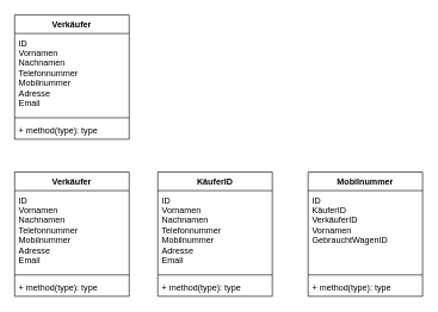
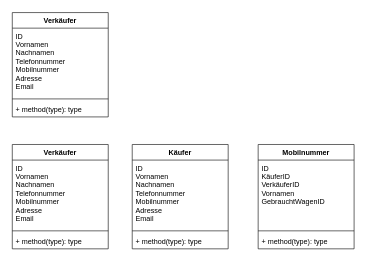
  <mxCell id="0" />
  <mxCell id="1" parent="0" />
  <mxCell id="2" value="Verkäufer" style="swimlane;fontStyle=1;align=center;verticalAlign=top;childLayout=stackLayout;horizontal=1;startSize=26;horizontalStack=0;resizeParent=1;resizeParentMax=0;resizeLast=0;collapsible=1;marginBottom=0;" vertex="1" parent="1"><mxGeometry x="20" y="240" width="160" height="174" as="geometry" /></mxCell>
  <mxCell id="3" value="ID&#10;Vornamen&#10;Nachnamen&#10;Telefonnummer&#10;Mobilnummer&#10;Adresse&#10;Email&#10;" style="text;strokeColor=none;fillColor=none;align=left;verticalAlign=top;spacingLeft=4;spacingRight=4;overflow=hidden;rotatable=0;points=[[0,0.5],[1,0.5]];portConstraint=eastwest;" vertex="1" parent="2"><mxGeometry y="26" width="160" height="114" as="geometry" /></mxCell>
  <mxCell id="4" value="" style="line;strokeWidth=1;fillColor=none;align=left;verticalAlign=middle;spacingTop=-1;spacingLeft=3;spacingRight=3;rotatable=0;labelPosition=right;points=[];portConstraint=eastwest;" vertex="1" parent="2"><mxGeometry y="140" width="160" height="8" as="geometry" /></mxCell>
  <mxCell id="5" value="+ method(type): type" style="text;strokeColor=none;fillColor=none;align=left;verticalAlign=top;spacingLeft=4;spacingRight=4;overflow=hidden;rotatable=0;points=[[0,0.5],[1,0.5]];portConstraint=eastwest;" vertex="1" parent="2"><mxGeometry y="148" width="160" height="26" as="geometry" /></mxCell>
- <mxCell id="6" value="KäuferID" style="swimlane;fontStyle=1;align=center;verticalAlign=top;childLayout=stackLayout;horizontal=1;startSize=26;horizontalStack=0;resizeParent=1;resizeParentMax=0;resizeLast=0;collapsible=1;marginBottom=0;" vertex="1" parent="1"><mxGeometry x="220" y="240" width="160" height="174" as="geometry" /></mxCell>
+ <mxCell id="6" value="Käufer" style="swimlane;fontStyle=1;align=center;verticalAlign=top;childLayout=stackLayout;horizontal=1;startSize=26;horizontalStack=0;resizeParent=1;resizeParentMax=0;resizeLast=0;collapsible=1;marginBottom=0;" vertex="1" parent="1"><mxGeometry x="220" y="240" width="160" height="174" as="geometry" /></mxCell>
  <mxCell id="7" value="ID&#10;Vornamen&#10;Nachnamen&#10;Telefonnummer&#10;Mobilnummer&#10;Adresse&#10;Email&#10;" style="text;strokeColor=none;fillColor=none;align=left;verticalAlign=top;spacingLeft=4;spacingRight=4;overflow=hidden;rotatable=0;points=[[0,0.5],[1,0.5]];portConstraint=eastwest;" vertex="1" parent="6"><mxGeometry y="26" width="160" height="114" as="geometry" /></mxCell>
  <mxCell id="8" value="" style="line;strokeWidth=1;fillColor=none;align=left;verticalAlign=middle;spacingTop=-1;spacingLeft=3;spacingRight=3;rotatable=0;labelPosition=right;points=[];portConstraint=eastwest;" vertex="1" parent="6"><mxGeometry y="140" width="160" height="8" as="geometry" /></mxCell>
  <mxCell id="9" value="+ method(type): type" style="text;strokeColor=none;fillColor=none;align=left;verticalAlign=top;spacingLeft=4;spacingRight=4;overflow=hidden;rotatable=0;points=[[0,0.5],[1,0.5]];portConstraint=eastwest;" vertex="1" parent="6"><mxGeometry y="148" width="160" height="26" as="geometry" /></mxCell>
  <mxCell id="10" value="Mobilnummer" style="swimlane;fontStyle=1;align=center;verticalAlign=top;childLayout=stackLayout;horizontal=1;startSize=26;horizontalStack=0;resizeParent=1;resizeParentMax=0;resizeLast=0;collapsible=1;marginBottom=0;" vertex="1" parent="1"><mxGeometry x="430" y="240" width="160" height="174" as="geometry" /></mxCell>
  <mxCell id="11" value="ID&#10;KäuferID&#10;VerkäuferID&#10;Vornamen&#10;GebrauchtWagenID&#10;" style="text;strokeColor=none;fillColor=none;align=left;verticalAlign=top;spacingLeft=4;spacingRight=4;overflow=hidden;rotatable=0;points=[[0,0.5],[1,0.5]];portConstraint=eastwest;" vertex="1" parent="10"><mxGeometry y="26" width="160" height="114" as="geometry" /></mxCell>
  <mxCell id="12" value="" style="line;strokeWidth=1;fillColor=none;align=left;verticalAlign=middle;spacingTop=-1;spacingLeft=3;spacingRight=3;rotatable=0;labelPosition=right;points=[];portConstraint=eastwest;" vertex="1" parent="10"><mxGeometry y="140" width="160" height="8" as="geometry" /></mxCell>
  <mxCell id="13" value="+ method(type): type" style="text;strokeColor=none;fillColor=none;align=left;verticalAlign=top;spacingLeft=4;spacingRight=4;overflow=hidden;rotatable=0;points=[[0,0.5],[1,0.5]];portConstraint=eastwest;" vertex="1" parent="10"><mxGeometry y="148" width="160" height="26" as="geometry" /></mxCell>
  <mxCell id="14" value="Verkäufer" style="swimlane;fontStyle=1;align=center;verticalAlign=top;childLayout=stackLayout;horizontal=1;startSize=26;horizontalStack=0;resizeParent=1;resizeParentMax=0;resizeLast=0;collapsible=1;marginBottom=0;" vertex="1" parent="1"><mxGeometry x="20" y="20" width="160" height="174" as="geometry" /></mxCell>
  <mxCell id="15" value="ID&#10;Vornamen&#10;Nachnamen&#10;Telefonnummer&#10;Mobilnummer&#10;Adresse&#10;Email&#10;" style="text;strokeColor=none;fillColor=none;align=left;verticalAlign=top;spacingLeft=4;spacingRight=4;overflow=hidden;rotatable=0;points=[[0,0.5],[1,0.5]];portConstraint=eastwest;" vertex="1" parent="14"><mxGeometry y="26" width="160" height="114" as="geometry" /></mxCell>
  <mxCell id="16" value="" style="line;strokeWidth=1;fillColor=none;align=left;verticalAlign=middle;spacingTop=-1;spacingLeft=3;spacingRight=3;rotatable=0;labelPosition=right;points=[];portConstraint=eastwest;" vertex="1" parent="14"><mxGeometry y="140" width="160" height="8" as="geometry" /></mxCell>
  <mxCell id="17" value="+ method(type): type" style="text;strokeColor=none;fillColor=none;align=left;verticalAlign=top;spacingLeft=4;spacingRight=4;overflow=hidden;rotatable=0;points=[[0,0.5],[1,0.5]];portConstraint=eastwest;" vertex="1" parent="14"><mxGeometry y="148" width="160" height="26" as="geometry" /></mxCell>
